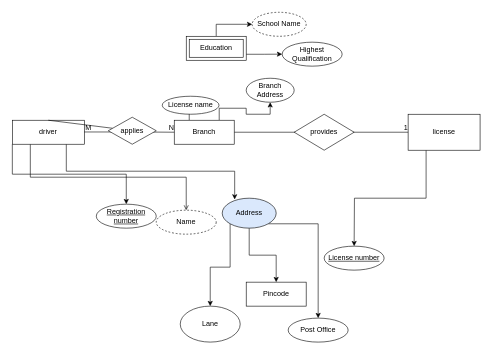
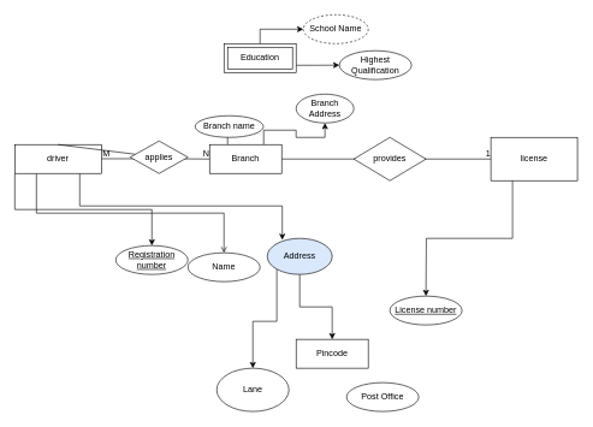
  <mxCell id="0" />
  <mxCell id="1" parent="0" />
  <mxCell id="2" style="edgeStyle=orthogonalEdgeStyle;rounded=0;orthogonalLoop=1;jettySize=auto;html=1;exitX=0.25;exitY=1;exitDx=0;exitDy=0;" edge="1" parent="1" source="3"><mxGeometry relative="1" as="geometry"><mxPoint x="590" y="410" as="targetPoint" /></mxGeometry></mxCell>
  <mxCell id="3" value="license" style="rounded=0;whiteSpace=wrap;html=1;" vertex="1" parent="1"><mxGeometry x="680" y="190" width="120" height="60" as="geometry" /></mxCell>
  <mxCell id="4" value="License number" style="ellipse;whiteSpace=wrap;html=1;align=center;fontStyle=4;sketch=0;" vertex="1" parent="1"><mxGeometry x="540" y="410" width="100" height="40" as="geometry" /></mxCell>
  <mxCell id="5" style="edgeStyle=orthogonalEdgeStyle;rounded=0;orthogonalLoop=1;jettySize=auto;html=1;exitX=0.25;exitY=1;exitDx=0;exitDy=0;endArrow=open;" edge="1" parent="1" source="8" target="12"><mxGeometry relative="1" as="geometry" /></mxCell>
  <mxCell id="6" style="edgeStyle=orthogonalEdgeStyle;rounded=0;orthogonalLoop=1;jettySize=auto;html=1;exitX=0.75;exitY=1;exitDx=0;exitDy=0;entryX=0.231;entryY=0.043;entryDx=0;entryDy=0;entryPerimeter=0;" edge="1" parent="1" source="8" target="16"><mxGeometry relative="1" as="geometry" /></mxCell>
  <mxCell id="7" style="edgeStyle=orthogonalEdgeStyle;rounded=0;orthogonalLoop=1;jettySize=auto;html=1;exitX=0;exitY=1;exitDx=0;exitDy=0;" edge="1" parent="1" source="8" target="23"><mxGeometry relative="1" as="geometry"><mxPoint x="210" y="360" as="targetPoint" /></mxGeometry></mxCell>
  <mxCell id="8" value="driver" style="whiteSpace=wrap;html=1;align=center;sketch=0;" vertex="1" parent="1"><mxGeometry x="20" y="200" width="120" height="40" as="geometry" /></mxCell>
  <mxCell id="9" value="" style="endArrow=none;html=1;rounded=0;exitX=1;exitY=0.5;exitDx=0;exitDy=0;startArrow=none;" edge="1" parent="1" source="28"><mxGeometry relative="1" as="geometry"><mxPoint x="540" y="220" as="sourcePoint" /><mxPoint x="680" y="220" as="targetPoint" /></mxGeometry></mxCell>
  <mxCell id="10" value="1" style="resizable=0;html=1;align=right;verticalAlign=bottom;" connectable="0" vertex="1" parent="9"><mxGeometry x="1" relative="1" as="geometry" /></mxCell>
  <mxCell id="11" value="provides" style="shape=rhombus;perimeter=rhombusPerimeter;whiteSpace=wrap;html=1;align=center;sketch=0;" vertex="1" parent="1"><mxGeometry x="490" y="190" width="100" height="60" as="geometry" /></mxCell>
- <mxCell id="12" value="Name" style="ellipse;whiteSpace=wrap;html=1;align=center;sketch=0;dashed=1;" vertex="1" parent="1"><mxGeometry x="260" y="350" width="100" height="40" as="geometry" /></mxCell>
+ <mxCell id="12" value="Name" style="ellipse;whiteSpace=wrap;html=1;align=center;sketch=0;" vertex="1" parent="1"><mxGeometry x="260" y="350" width="100" height="40" as="geometry" /></mxCell>
  <mxCell id="13" style="edgeStyle=orthogonalEdgeStyle;rounded=0;orthogonalLoop=1;jettySize=auto;html=1;" edge="1" parent="1" source="16" target="17"><mxGeometry relative="1" as="geometry"><mxPoint x="415" y="470" as="targetPoint" /></mxGeometry></mxCell>
  <mxCell id="14" style="edgeStyle=orthogonalEdgeStyle;rounded=0;orthogonalLoop=1;jettySize=auto;html=1;exitX=0;exitY=1;exitDx=0;exitDy=0;" edge="1" parent="1" source="16" target="18"><mxGeometry relative="1" as="geometry"><mxPoint x="350" y="530" as="targetPoint" /></mxGeometry></mxCell>
- <mxCell id="15" style="edgeStyle=orthogonalEdgeStyle;rounded=0;orthogonalLoop=1;jettySize=auto;html=1;exitX=1;exitY=1;exitDx=0;exitDy=0;" edge="1" parent="1" source="16" target="19"><mxGeometry relative="1" as="geometry"><mxPoint x="530" y="550" as="targetPoint" /></mxGeometry></mxCell>
  <mxCell id="16" value="Address" style="ellipse;whiteSpace=wrap;html=1;align=center;sketch=0;fillColor=#dae8fc;" vertex="1" parent="1"><mxGeometry x="370" y="330" width="90" height="50" as="geometry" /></mxCell>
  <mxCell id="17" value="Pincode" style="whiteSpace=wrap;html=1;align=center;sketch=0;rounded=0;" vertex="1" parent="1"><mxGeometry x="410" y="470" width="100" height="40" as="geometry" /></mxCell>
  <mxCell id="18" value="Lane" style="ellipse;whiteSpace=wrap;html=1;align=center;sketch=0;" vertex="1" parent="1"><mxGeometry x="300" y="510" width="100" height="60" as="geometry" /></mxCell>
  <mxCell id="19" value="Post Office" style="ellipse;whiteSpace=wrap;html=1;align=center;sketch=0;" vertex="1" parent="1"><mxGeometry x="480" y="530" width="100" height="40" as="geometry" /></mxCell>
  <mxCell id="20" style="edgeStyle=orthogonalEdgeStyle;rounded=0;orthogonalLoop=1;jettySize=auto;html=1;exitX=0.5;exitY=0;exitDx=0;exitDy=0;" edge="1" parent="1" source="22" target="24"><mxGeometry relative="1" as="geometry"><mxPoint x="430" y="40" as="targetPoint" /></mxGeometry></mxCell>
  <mxCell id="21" style="edgeStyle=orthogonalEdgeStyle;rounded=0;orthogonalLoop=1;jettySize=auto;html=1;exitX=1;exitY=0.75;exitDx=0;exitDy=0;" edge="1" parent="1" source="22" target="25"><mxGeometry relative="1" as="geometry"><mxPoint x="520" y="89.833" as="targetPoint" /></mxGeometry></mxCell>
  <mxCell id="22" value="Education" style="shape=ext;margin=3;double=1;whiteSpace=wrap;html=1;align=center;sketch=0;" vertex="1" parent="1"><mxGeometry x="310" y="60" width="100" height="40" as="geometry" /></mxCell>
  <mxCell id="23" value="Registration number" style="ellipse;whiteSpace=wrap;html=1;align=center;fontStyle=4;sketch=0;" vertex="1" parent="1"><mxGeometry x="160" y="340" width="100" height="40" as="geometry" /></mxCell>
  <mxCell id="24" value="School Name" style="ellipse;whiteSpace=wrap;html=1;align=center;sketch=0;dashed=1;" vertex="1" parent="1"><mxGeometry x="420" y="20" width="90" height="40" as="geometry" /></mxCell>
  <mxCell id="25" value="Highest Qualification" style="ellipse;whiteSpace=wrap;html=1;align=center;sketch=0;" vertex="1" parent="1"><mxGeometry x="470" y="69.833" width="100" height="40" as="geometry" /></mxCell>
  <mxCell id="26" style="edgeStyle=orthogonalEdgeStyle;rounded=0;orthogonalLoop=1;jettySize=auto;html=1;exitX=0.25;exitY=0;exitDx=0;exitDy=0;" edge="1" parent="1" source="28" target="34"><mxGeometry relative="1" as="geometry"><mxPoint x="314.667" y="170" as="targetPoint" /></mxGeometry></mxCell>
  <mxCell id="27" style="edgeStyle=orthogonalEdgeStyle;rounded=0;orthogonalLoop=1;jettySize=auto;html=1;exitX=0.75;exitY=0;exitDx=0;exitDy=0;" edge="1" parent="1" source="28" target="35"><mxGeometry relative="1" as="geometry"><mxPoint x="390" y="170" as="targetPoint" /></mxGeometry></mxCell>
  <mxCell id="28" value="Branch" style="whiteSpace=wrap;html=1;align=center;sketch=0;" vertex="1" parent="1"><mxGeometry x="290" y="200" width="100" height="40" as="geometry" /></mxCell>
  <mxCell id="29" value="" style="endArrow=none;html=1;rounded=0;" edge="1" parent="1"><mxGeometry relative="1" as="geometry"><mxPoint x="140" y="219.58" as="sourcePoint" /><mxPoint x="290" y="220" as="targetPoint" /><Array as="points"><mxPoint x="230" y="219.58" /></Array></mxGeometry></mxCell>
  <mxCell id="30" value="M" style="resizable=0;html=1;align=left;verticalAlign=bottom;" connectable="0" vertex="1" parent="29"><mxGeometry x="-1" relative="1" as="geometry" /></mxCell>
  <mxCell id="31" value="N" style="resizable=0;html=1;align=right;verticalAlign=bottom;" connectable="0" vertex="1" parent="29"><mxGeometry x="1" relative="1" as="geometry" /></mxCell>
  <mxCell id="32" value="" style="endArrow=none;html=1;rounded=0;exitX=0.5;exitY=0;exitDx=0;exitDy=0;" edge="1" parent="1" source="8" target="33"><mxGeometry relative="1" as="geometry"><mxPoint x="80" y="200" as="sourcePoint" /><mxPoint x="220" y="150" as="targetPoint" /></mxGeometry></mxCell>
  <mxCell id="33" value="applies" style="shape=rhombus;perimeter=rhombusPerimeter;whiteSpace=wrap;html=1;align=center;sketch=0;" vertex="1" parent="1"><mxGeometry x="180" y="195" width="80" height="45" as="geometry" /></mxCell>
- <mxCell id="34" value="License name" style="ellipse;whiteSpace=wrap;html=1;align=center;sketch=0;" vertex="1" parent="1"><mxGeometry x="270" y="160" width="94.67" height="30" as="geometry" /></mxCell>
+ <mxCell id="34" value="Branch name" style="ellipse;whiteSpace=wrap;html=1;align=center;sketch=0;" vertex="1" parent="1"><mxGeometry x="270" y="160" width="94.67" height="30" as="geometry" /></mxCell>
  <mxCell id="35" value="Branch Address" style="ellipse;whiteSpace=wrap;html=1;align=center;sketch=0;" vertex="1" parent="1"><mxGeometry x="410" y="130" width="80" height="40" as="geometry" /></mxCell>
